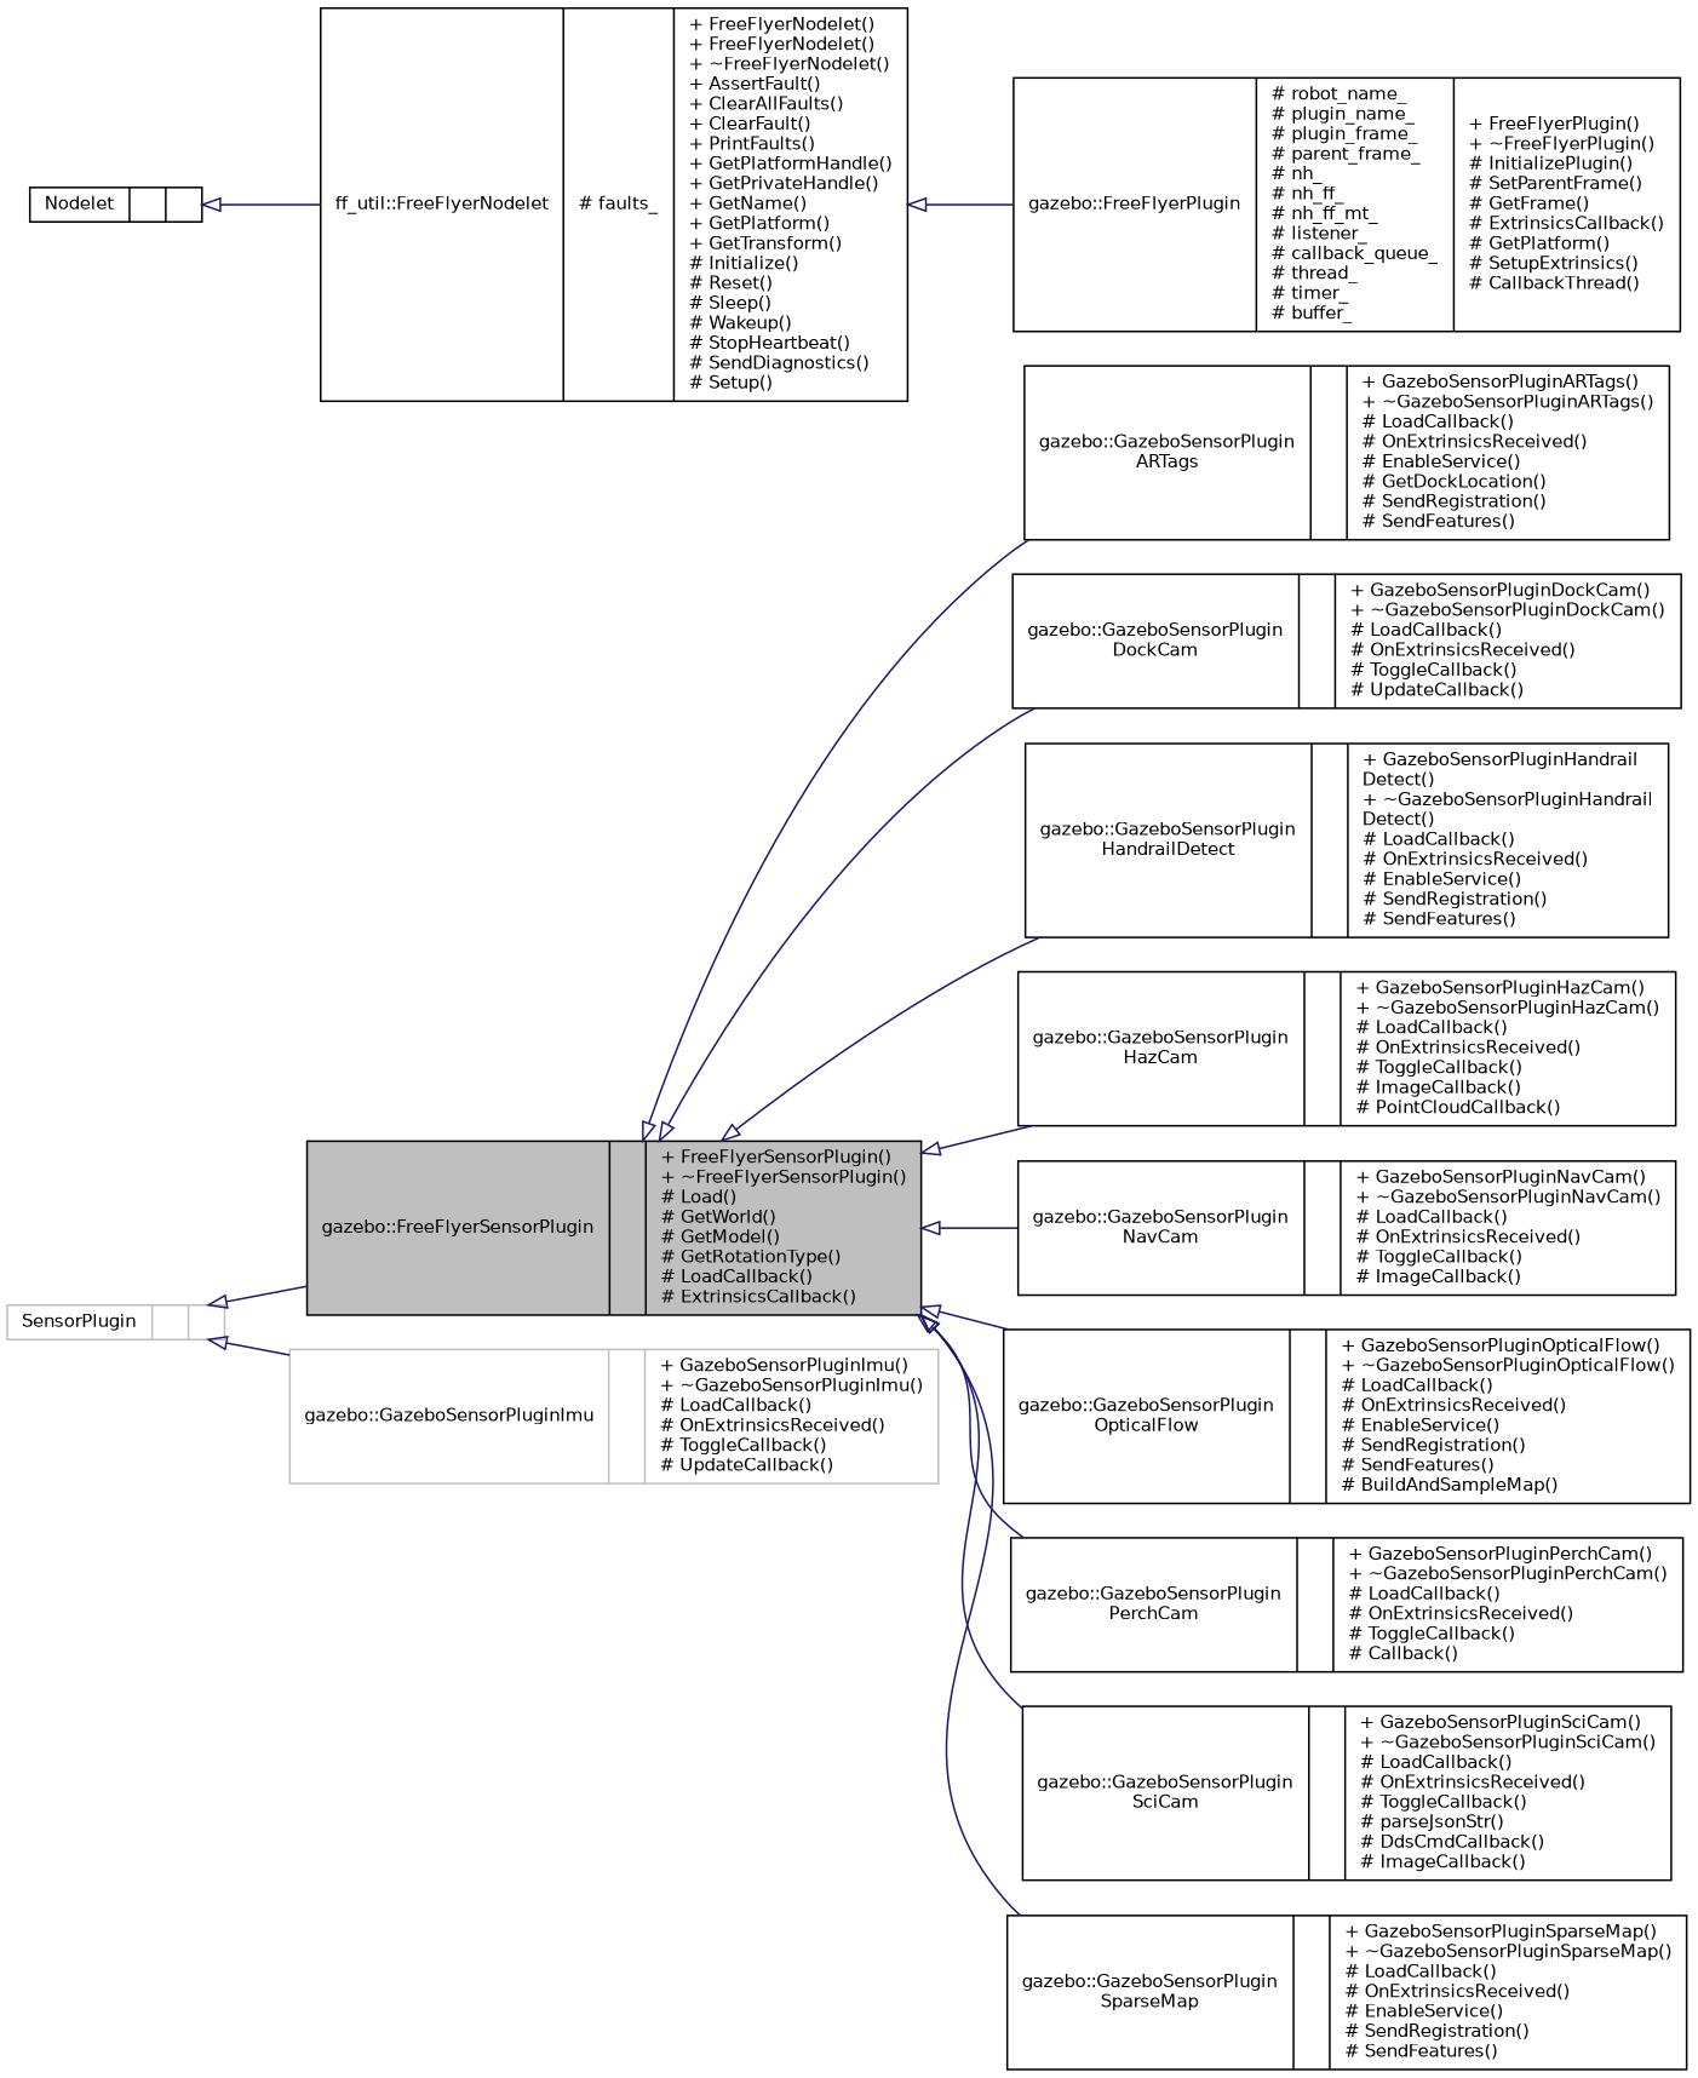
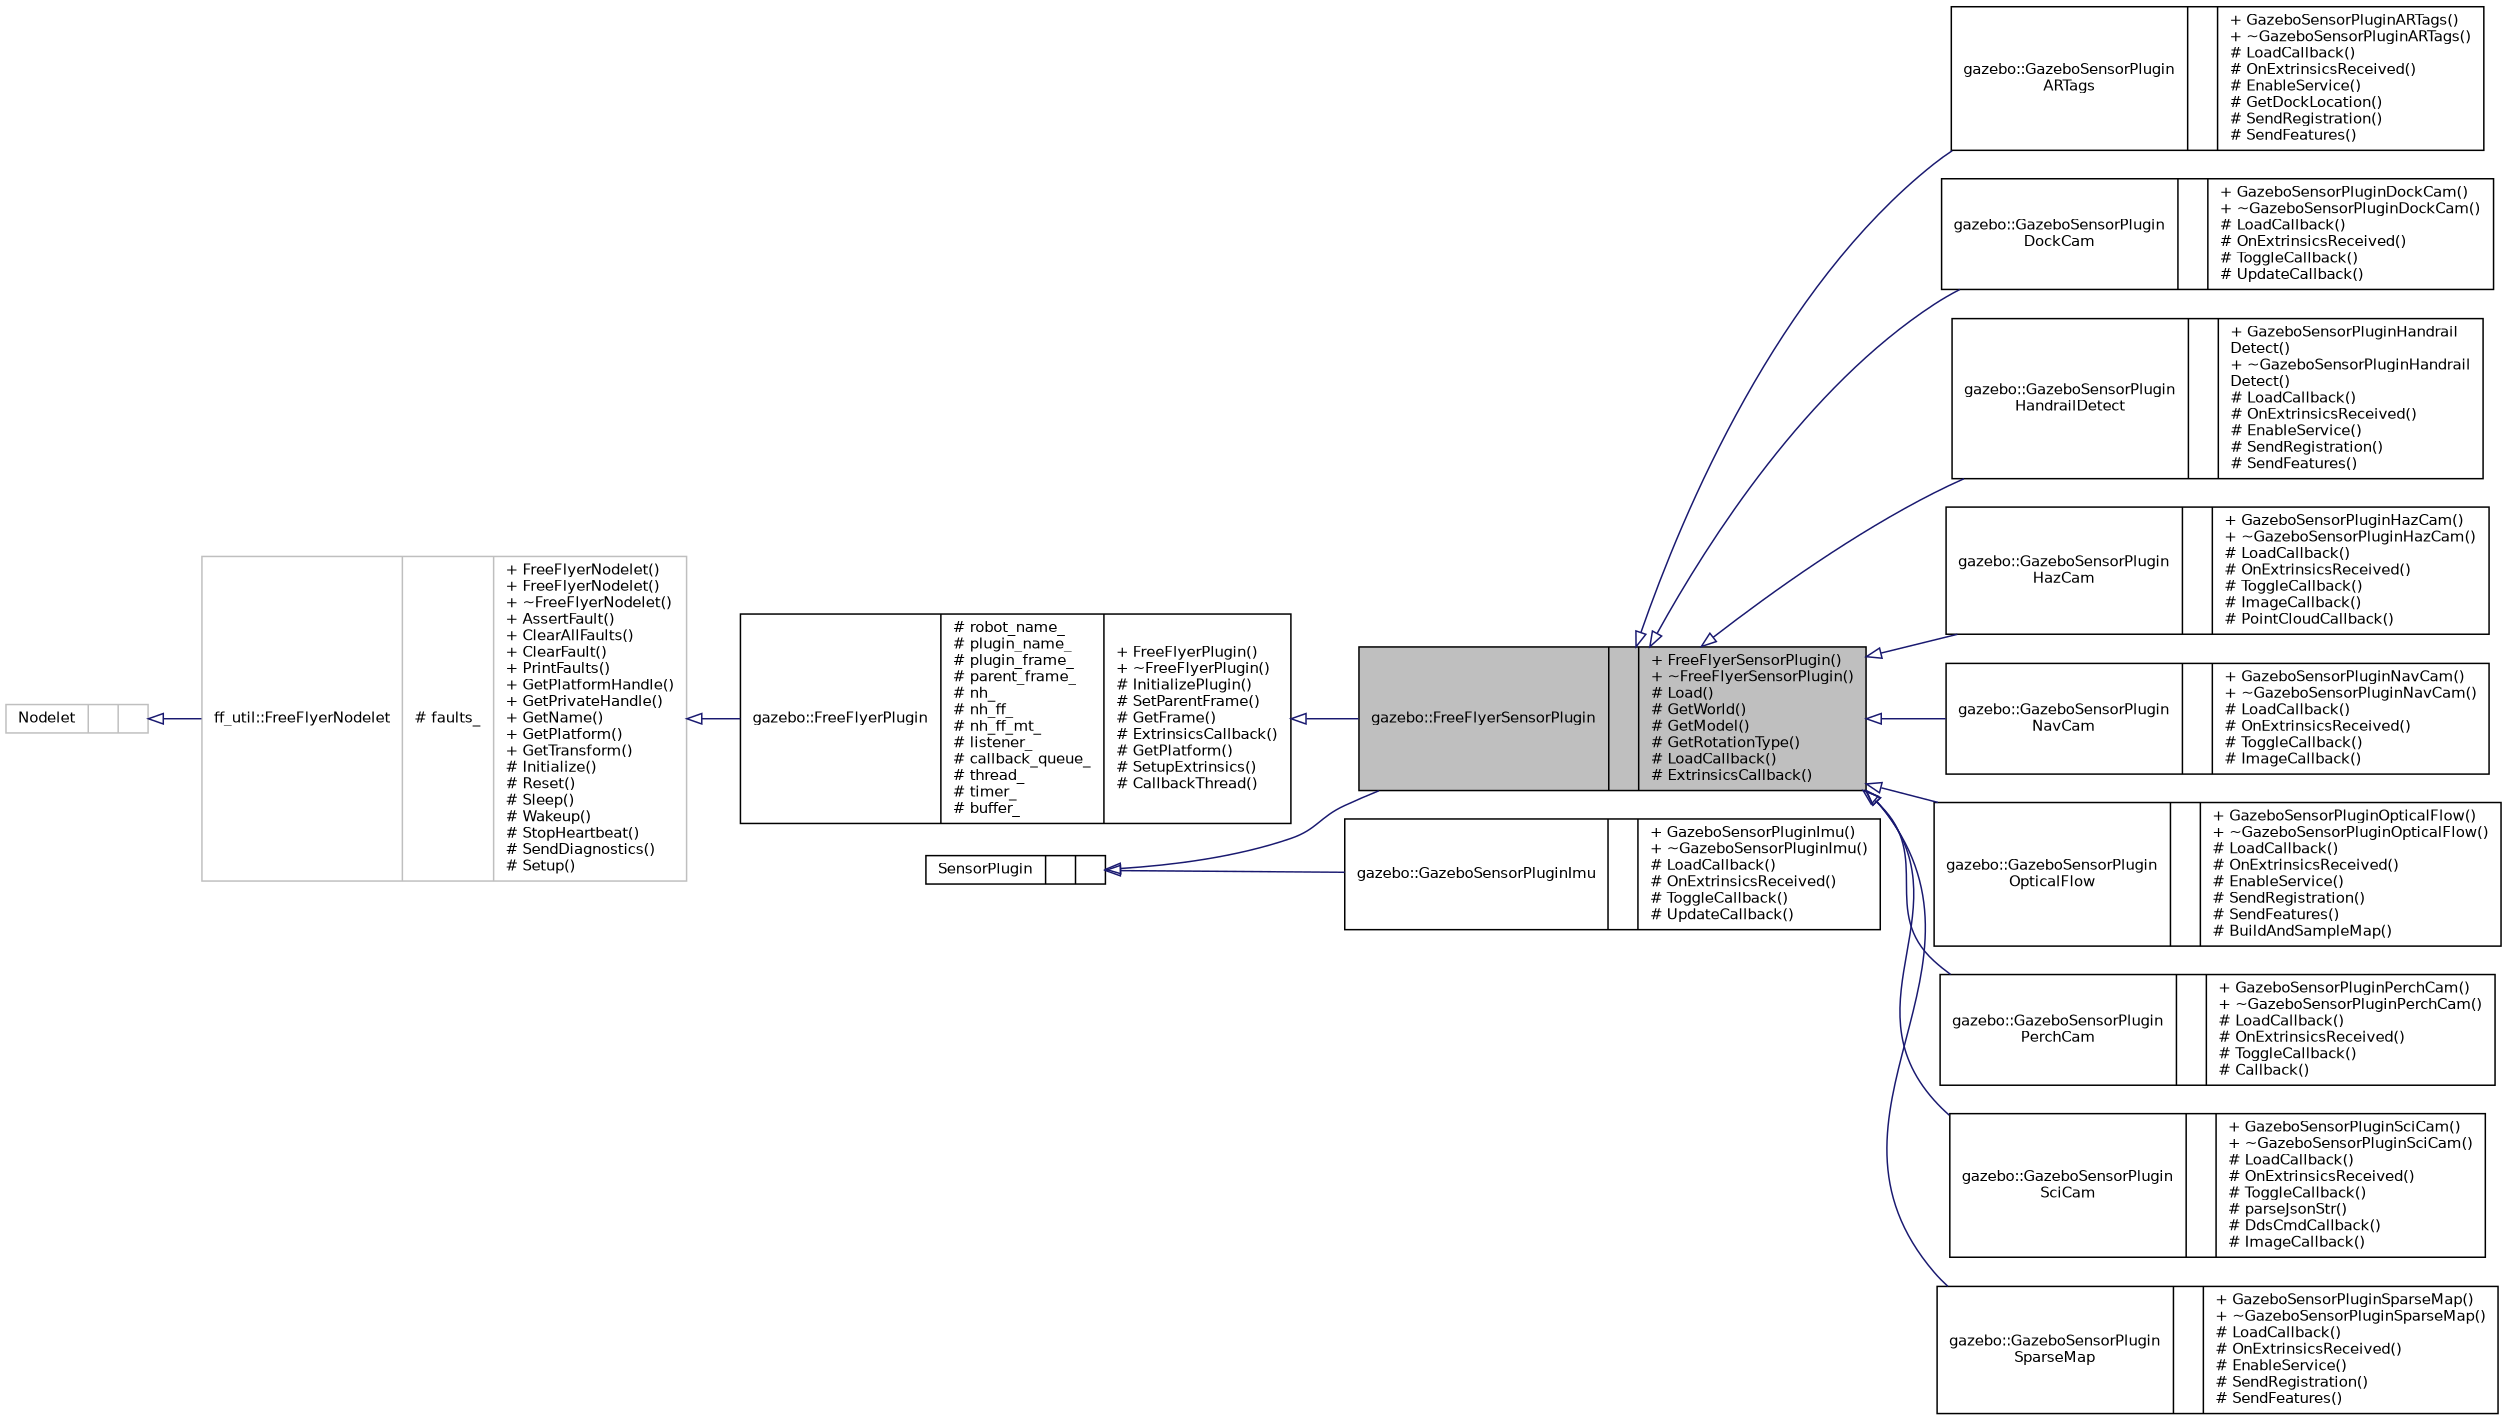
  digraph {
    rankdir=LR
    node [color=black fillcolor=white fontname=Helvetica fontsize=10 shape=record style=filled]
    edge [arrowtail=onormal color=midnightblue dir=back fontname=Helvetica fontsize=10 labelfontname=Helvetica labelfontsize=10 style=solid]
    n1 [fillcolor=grey75 fontcolor=black height=0.2 label="{gazebo::FreeFlyerSensorPlugin\n||+ FreeFlyerSensorPlugin()\l+ ~FreeFlyerSensorPlugin()\l# Load()\l# GetWorld()\l# GetModel()\l# GetRotationType()\l# LoadCallback()\l# ExtrinsicsCallback()\l}" width=0.4]
    n2 [height=0.2 label="{gazebo::GazeboSensorPlugin\lARTags\n||+ GazeboSensorPluginARTags()\l+ ~GazeboSensorPluginARTags()\l# LoadCallback()\l# OnExtrinsicsReceived()\l# EnableService()\l# GetDockLocation()\l# SendRegistration()\l# SendFeatures()\l}" width=0.4]
    n3 [height=0.2 label="{gazebo::GazeboSensorPlugin\lDockCam\n||+ GazeboSensorPluginDockCam()\l+ ~GazeboSensorPluginDockCam()\l# LoadCallback()\l# OnExtrinsicsReceived()\l# ToggleCallback()\l# UpdateCallback()\l}" width=0.4]
    n4 [height=0.2 label="{gazebo::GazeboSensorPlugin\lHandrailDetect\n||+ GazeboSensorPluginHandrail\lDetect()\l+ ~GazeboSensorPluginHandrail\lDetect()\l# LoadCallback()\l# OnExtrinsicsReceived()\l# EnableService()\l# SendRegistration()\l# SendFeatures()\l}" width=0.4]
    n5 [height=0.2 label="{gazebo::GazeboSensorPlugin\lHazCam\n||+ GazeboSensorPluginHazCam()\l+ ~GazeboSensorPluginHazCam()\l# LoadCallback()\l# OnExtrinsicsReceived()\l# ToggleCallback()\l# ImageCallback()\l# PointCloudCallback()\l}" width=0.4]
    n6 [height=0.2 label="{gazebo::GazeboSensorPlugin\lNavCam\n||+ GazeboSensorPluginNavCam()\l+ ~GazeboSensorPluginNavCam()\l# LoadCallback()\l# OnExtrinsicsReceived()\l# ToggleCallback()\l# ImageCallback()\l}" width=0.4]
    n7 [height=0.2 label="{gazebo::GazeboSensorPlugin\lOpticalFlow\n||+ GazeboSensorPluginOpticalFlow()\l+ ~GazeboSensorPluginOpticalFlow()\l# LoadCallback()\l# OnExtrinsicsReceived()\l# EnableService()\l# SendRegistration()\l# SendFeatures()\l# BuildAndSampleMap()\l}" width=0.4]
    n8 [height=0.2 label="{gazebo::GazeboSensorPlugin\lPerchCam\n||+ GazeboSensorPluginPerchCam()\l+ ~GazeboSensorPluginPerchCam()\l# LoadCallback()\l# OnExtrinsicsReceived()\l# ToggleCallback()\l# Callback()\l}" width=0.4]
    n9 [height=0.2 label="{gazebo::GazeboSensorPlugin\lSciCam\n||+ GazeboSensorPluginSciCam()\l+ ~GazeboSensorPluginSciCam()\l# LoadCallback()\l# OnExtrinsicsReceived()\l# ToggleCallback()\l# parseJsonStr()\l# DdsCmdCallback()\l# ImageCallback()\l}" width=0.4]
    n10 [height=0.2 label="{gazebo::GazeboSensorPlugin\lSparseMap\n||+ GazeboSensorPluginSparseMap()\l+ ~GazeboSensorPluginSparseMap()\l# LoadCallback()\l# OnExtrinsicsReceived()\l# EnableService()\l# SendRegistration()\l# SendFeatures()\l}" width=0.4]
-   n11 [color=grey75 height=0.2 label="{gazebo::GazeboSensorPluginImu\n||+ GazeboSensorPluginImu()\l+ ~GazeboSensorPluginImu()\l# LoadCallback()\l# OnExtrinsicsReceived()\l# ToggleCallback()\l# UpdateCallback()\l}" width=0.4]
+   n11 [height=0.2 label="{gazebo::GazeboSensorPluginImu\n||+ GazeboSensorPluginImu()\l+ ~GazeboSensorPluginImu()\l# LoadCallback()\l# OnExtrinsicsReceived()\l# ToggleCallback()\l# UpdateCallback()\l}" width=0.4]
    n12 [height=0.2 label="{gazebo::FreeFlyerPlugin\n|# robot_name_\l# plugin_name_\l# plugin_frame_\l# parent_frame_\l# nh_\l# nh_ff_\l# nh_ff_mt_\l# listener_\l# callback_queue_\l# thread_\l# timer_\l# buffer_\l|+ FreeFlyerPlugin()\l+ ~FreeFlyerPlugin()\l# InitializePlugin()\l# SetParentFrame()\l# GetFrame()\l# ExtrinsicsCallback()\l# GetPlatform()\l# SetupExtrinsics()\l# CallbackThread()\l}" width=0.4]
-   n13 [height=0.2 label="{ff_util::FreeFlyerNodelet\n|# faults_\l|+ FreeFlyerNodelet()\l+ FreeFlyerNodelet()\l+ ~FreeFlyerNodelet()\l+ AssertFault()\l+ ClearAllFaults()\l+ ClearFault()\l+ PrintFaults()\l+ GetPlatformHandle()\l+ GetPrivateHandle()\l+ GetName()\l+ GetPlatform()\l+ GetTransform()\l# Initialize()\l# Reset()\l# Sleep()\l# Wakeup()\l# StopHeartbeat()\l# SendDiagnostics()\l# Setup()\l}" width=0.4]
-   n14 [height=0.2 label="{Nodelet\n||}" width=0.4]
-   n15 [color=grey75 height=0.2 label="{SensorPlugin\n||}" width=0.4]
+   n13 [color=grey75 height=0.2 label="{ff_util::FreeFlyerNodelet\n|# faults_\l|+ FreeFlyerNodelet()\l+ FreeFlyerNodelet()\l+ ~FreeFlyerNodelet()\l+ AssertFault()\l+ ClearAllFaults()\l+ ClearFault()\l+ PrintFaults()\l+ GetPlatformHandle()\l+ GetPrivateHandle()\l+ GetName()\l+ GetPlatform()\l+ GetTransform()\l# Initialize()\l# Reset()\l# Sleep()\l# Wakeup()\l# StopHeartbeat()\l# SendDiagnostics()\l# Setup()\l}" width=0.4]
+   n14 [color=grey75 height=0.2 label="{Nodelet\n||}" width=0.4]
+   n15 [height=0.2 label="{SensorPlugin\n||}" width=0.4]
    n1 -> n2
    n1 -> n3
    n1 -> n4
    n1 -> n5
    n1 -> n6
    n1 -> n7
    n1 -> n8
    n1 -> n9
    n1 -> n10
+   n12 -> n1
    n13 -> n12
    n14 -> n13
    n15 -> n1
    n15 -> n11
  }
